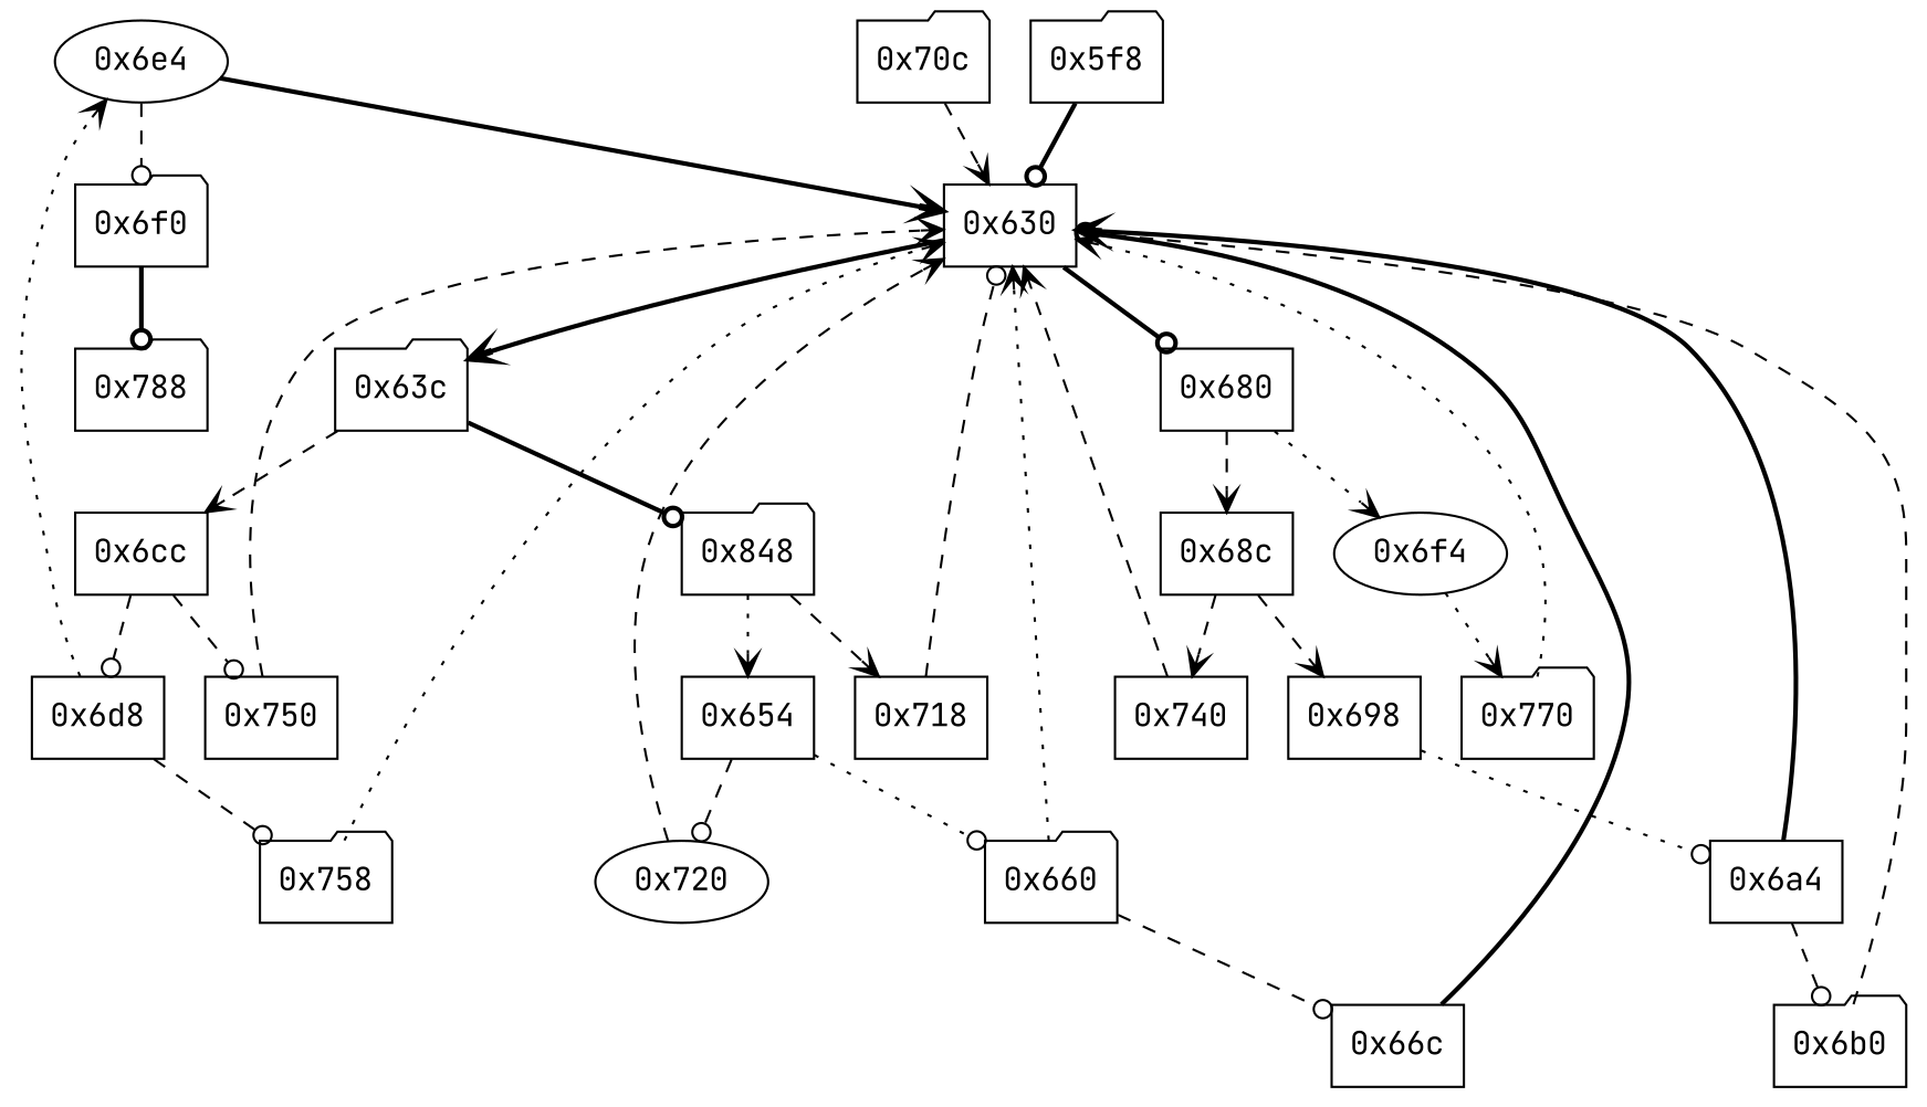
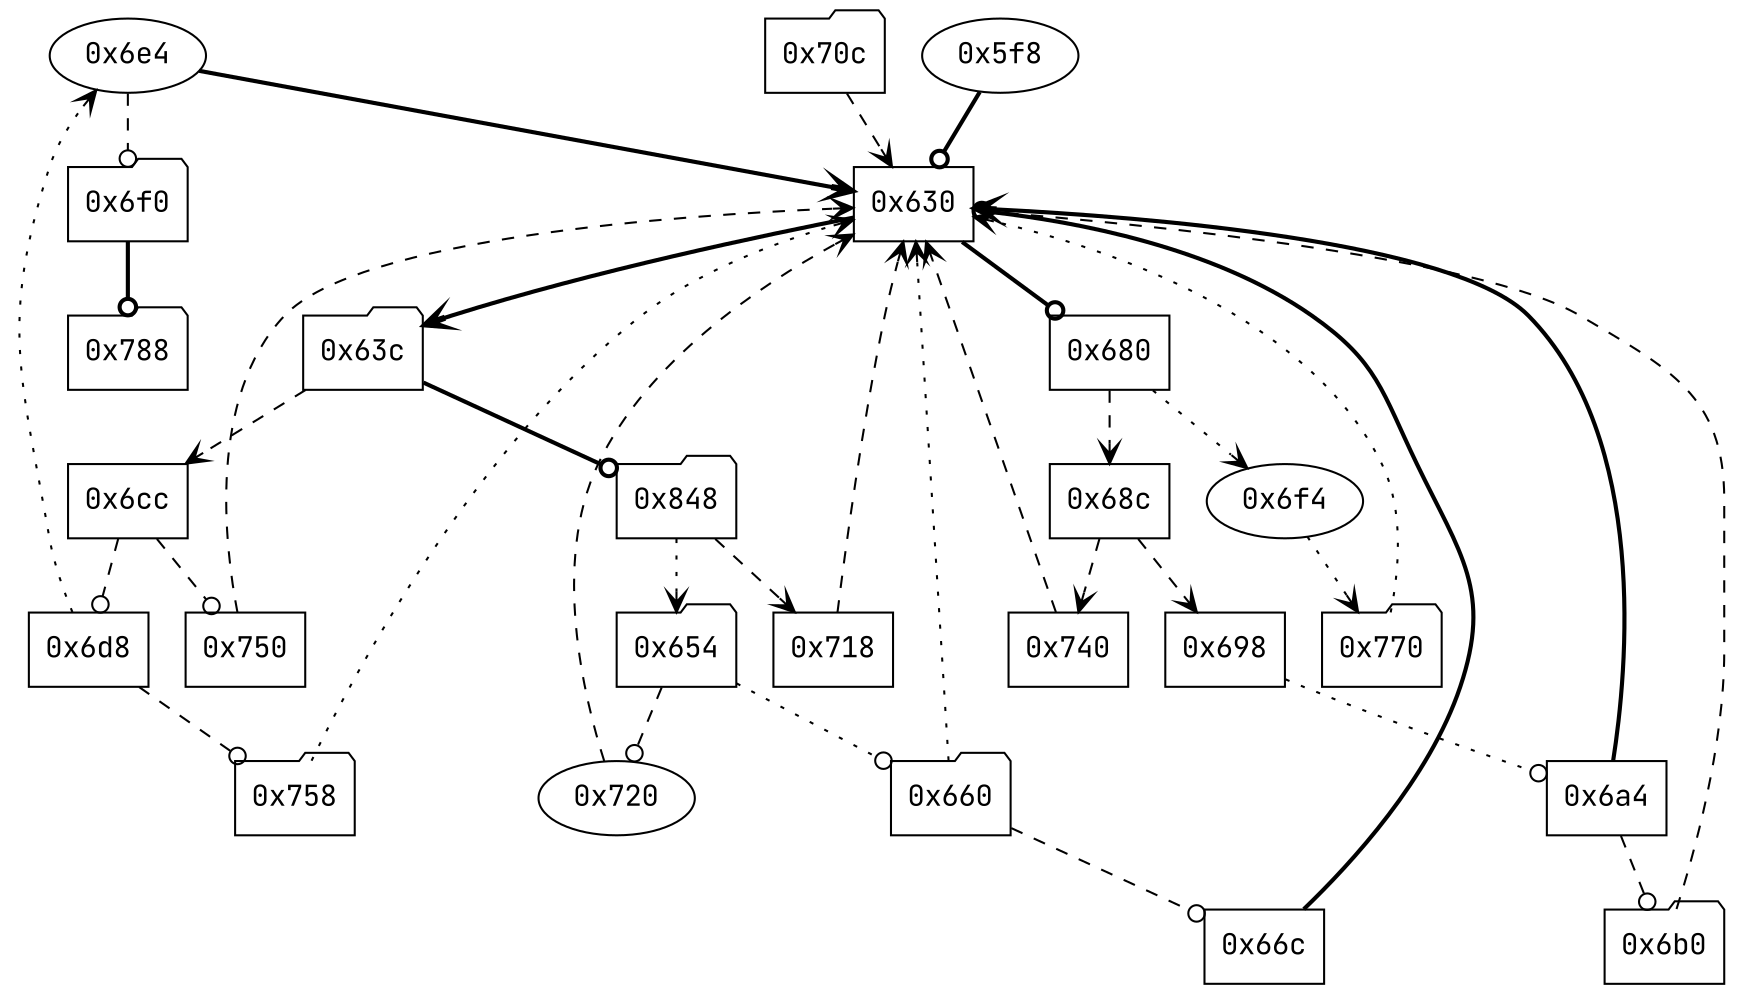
  strict digraph {
    fontname="JetBrains Mono"
    node [fontname="JetBrains Mono" opcode="[u'ldr', u'cmp', u'b']" shape=box]
    edge [arrowhead=vee fontname="JetBrains Mono" style=dashed]
    "0x788" [opcode="[u'mov', u'sub', u'pop']" shape=folder]
    "0x680"
    "0x68c"
    "0x6f4" [shape=ellipse]
    "0x698"
    "0x740" [opcode="[u'mov', u'mov', u'mov', u'b']"]
    "0x770" [opcode="[u'ldrb', u'ldr', u'ldr', u'cmp', u'mov', u'b']" shape=folder]
    "0x6a4"
    "0x630"
    n10 [label="0x848" shape=folder]
    "0x63c" [shape=folder]
    "0x6cc"
    "0x718" [opcode="[u'ldr', u'b']"]
-   "0x654"
+   "0x654" [shape=folder]
    "0x750" [opcode="[u'ldr', u'b']"]
    "0x6d8"
    "0x660" [shape=folder]
    "0x720" [opcode="[u'str', u'str', u'ldr', u'ldr', u'ldr', u'cmp', u'mov', u'b']" shape=ellipse]
    "0x6e4" [shape=ellipse]
    "0x758" [opcode="[u'ldr', u'add', u'ldr', u'add', u'mov', u'b']" shape=folder]
    "0x6b0" [opcode="[u'ldr', u'cmp', u'mov', u'mov', u'strb', u'ldr', u'b']" shape=folder]
    "0x6f0" [opcode="[u'b']" shape=folder]
    "0x66c" [opcode="[u'ldr', u'add', u'str', u'ldr', u'b']"]
    "0x70c" [opcode="[u'ldr', u'mov', u'b']" shape=folder]
-   "0x5f8" [opcode="[u'push', u'add', u'sub', u'ldr', u'mov', u'ldr', u'ldr', u'ldr', u'add', u'b']" shape=folder]
+   "0x5f8" [opcode="[u'push', u'add', u'sub', u'ldr', u'mov', u'ldr', u'ldr', u'ldr', u'add', u'b']" shape=ellipse]
    "0x680" -> "0x68c"
    "0x680" -> "0x6f4" [style=dotted]
    "0x68c" -> "0x698"
    "0x68c" -> "0x740"
    "0x6f4" -> "0x770" [style=dotted]
    "0x698" -> "0x6a4" [arrowhead=odot style=dotted]
    "0x740" -> "0x630"
    "0x770" -> "0x630" [style=dotted]
    "0x6a4" -> "0x630" [style=bold]
    "0x6a4" -> "0x6b0" [arrowhead=odot]
    "0x630" -> "0x680" [arrowhead=odot style=bold]
    "0x630" -> "0x63c" [style=bold]
    n10 -> "0x718"
    n10 -> "0x654" [style=dotted]
    "0x63c" -> n10 [arrowhead=odot style=bold]
    "0x63c" -> "0x6cc"
    "0x6cc" -> "0x750" [arrowhead=odot]
    "0x6cc" -> "0x6d8" [arrowhead=odot]
-   "0x718" -> "0x630" [arrowhead=odot]
+   "0x718" -> "0x630"
    "0x654" -> "0x660" [arrowhead=odot style=dotted]
    "0x654" -> "0x720" [arrowhead=odot]
    "0x750" -> "0x630"
    "0x6d8" -> "0x6e4" [style=dotted]
    "0x6d8" -> "0x758" [arrowhead=odot]
    "0x660" -> "0x630" [style=dotted]
    "0x660" -> "0x66c" [arrowhead=odot]
    "0x720" -> "0x630"
    "0x6e4" -> "0x630" [style=bold]
    "0x6e4" -> "0x6f0" [arrowhead=odot]
    "0x758" -> "0x630" [style=dotted]
    "0x6b0" -> "0x630" [arrowhead=odot]
    "0x6f0" -> "0x788" [arrowhead=odot style=bold]
    "0x66c" -> "0x630" [arrowhead=odot style=bold]
    "0x70c" -> "0x630"
    "0x5f8" -> "0x630" [arrowhead=odot style=bold]
  }
